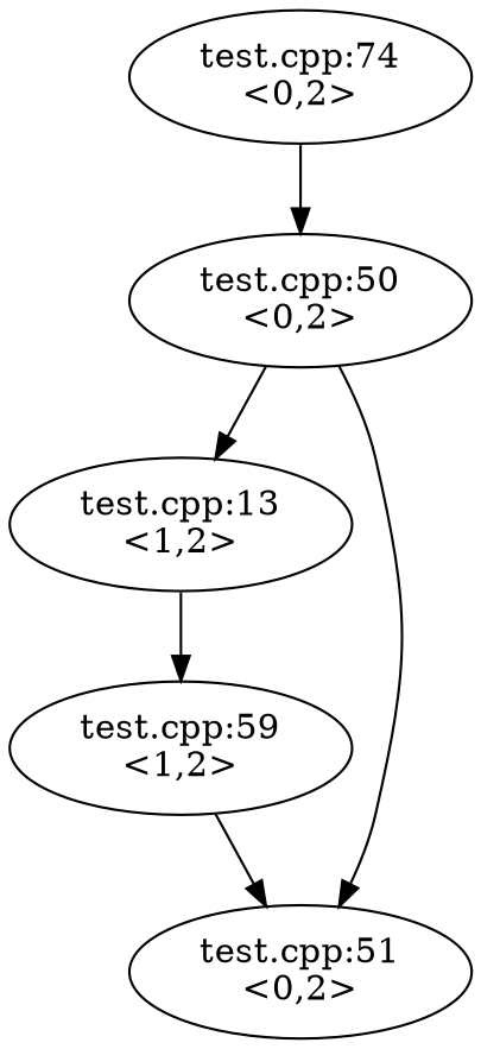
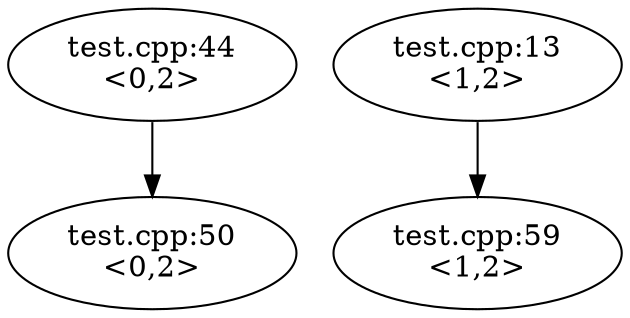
  digraph {
-   n1 [label="test.cpp:74\n<0,2>"]
+   n1 [label="test.cpp:44\n<0,2>"]
    n2 [label="test.cpp:50\n<0,2>"]
    n3 [label="test.cpp:13\n<1,2>"]
-   n4 [label="test.cpp:51\n<0,2>"]
    n5 [label="test.cpp:59\n<1,2>"]
    n1 -> n2
-   n2 -> n3
-   n2 -> n4
    n3 -> n5
-   n5 -> n4
  }
